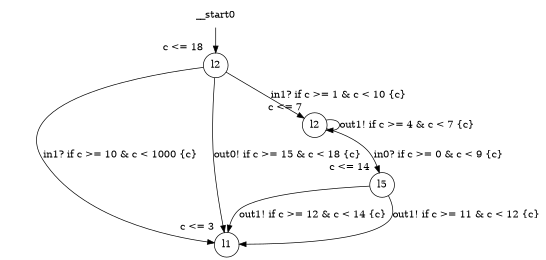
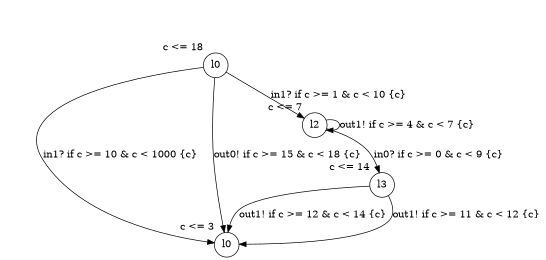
  digraph {
    node [shape=circle margin=0]
-   __start0 [shape=none margin=""]
-   n2 [label=l2 xlabel="c <= 18"]
-   n3 [label=l1 xlabel="c <= 3"]
+   n2 [label=l0 xlabel="c <= 18"]
+   n3 [label=l0 xlabel="c <= 3"]
    n4 [label=l2 xlabel="c <= 7"]
-   n5 [label=l5 xlabel="c <= 14"]
-   __start0 -> n2
+   n5 [label=l3 xlabel="c <= 14"]
    n2 -> n3 [label="in1? if c >= 10 & c < 1000 {c} "]
    n2 -> n3 [label="out0! if c >= 15 & c < 18 {c} "]
    n2 -> n4 [label="in1? if c >= 1 & c < 10 {c} "]
    n4 -> n4 [label="out1! if c >= 4 & c < 7 {c} "]
    n4 -> n5 [label="in0? if c >= 0 & c < 9 {c} "]
    n5 -> n3 [label="out1! if c >= 12 & c < 14 {c} "]
    n5 -> n3 [label="out1! if c >= 11 & c < 12 {c} "]
  }
